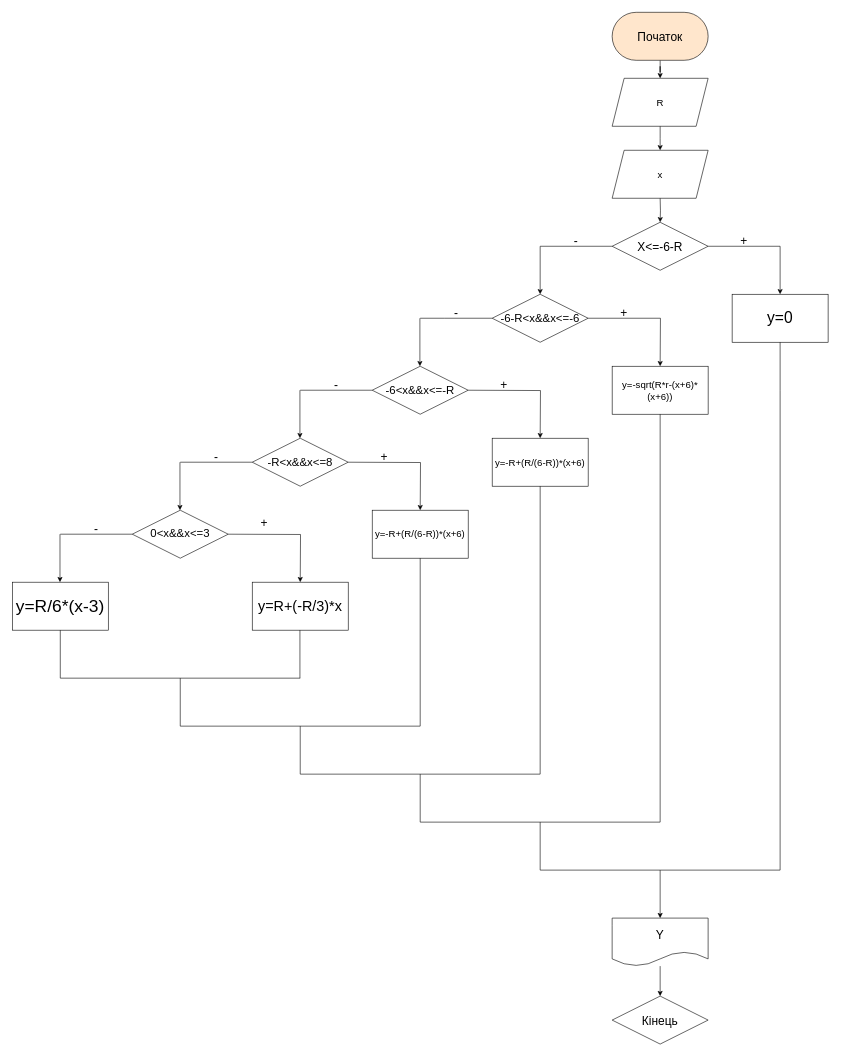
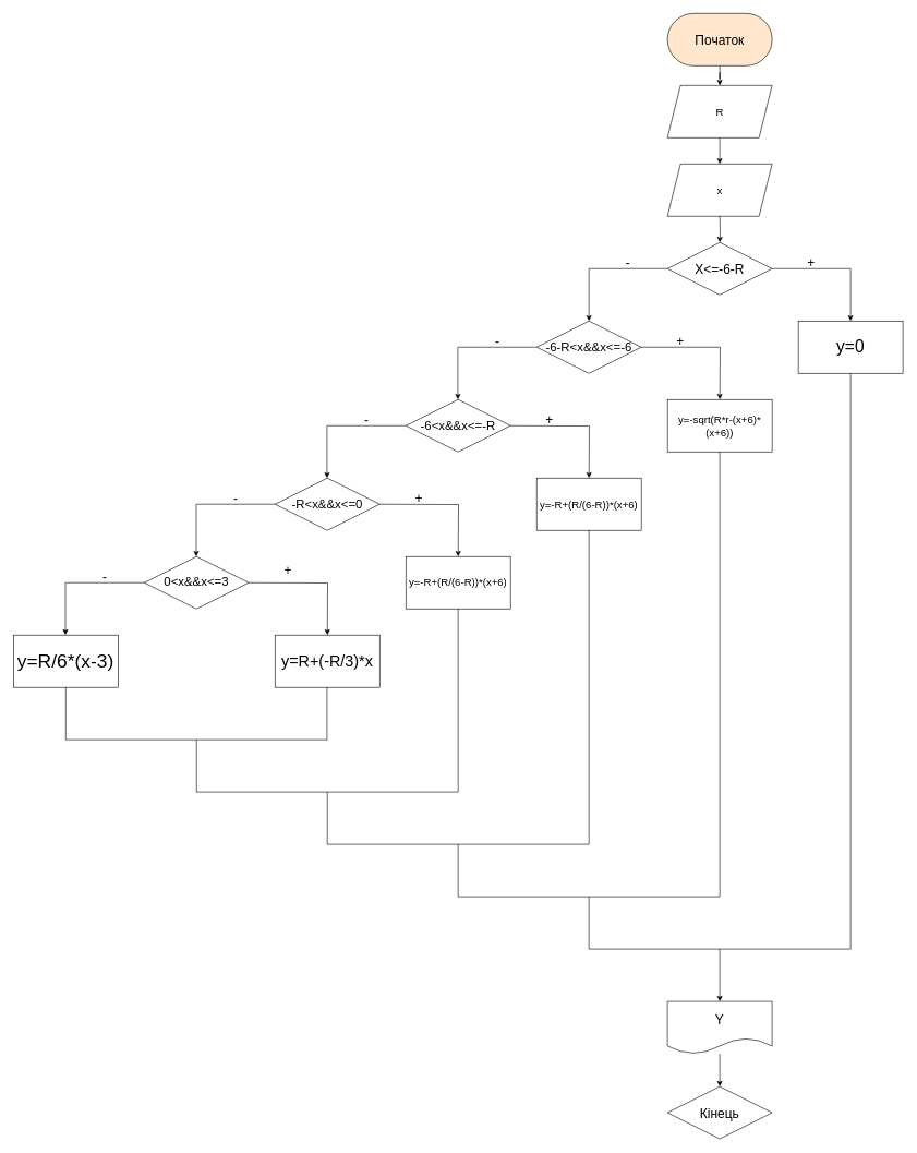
  <mxCell id="0" />
  <mxCell id="1" parent="0" />
  <mxCell id="2" value="Кінець" style="rhombus;whiteSpace=wrap;html=1;arcSize=50;fontSize=20;" parent="1" vertex="1"><mxGeometry x="1020" y="1660" width="160" height="80" as="geometry" /></mxCell>
  <mxCell id="3" value="" style="edgeStyle=orthogonalEdgeStyle;rounded=0;orthogonalLoop=1;jettySize=auto;html=1;fontFamily=Helvetica;fontSize=16;" parent="1" target="5" edge="1"><mxGeometry relative="1" as="geometry"><mxPoint x="1100" y="330" as="sourcePoint" /></mxGeometry></mxCell>
  <mxCell id="4" value="" style="edgeStyle=orthogonalEdgeStyle;rounded=0;orthogonalLoop=1;jettySize=auto;html=1;fontFamily=Helvetica;fontSize=16;" parent="1" source="5" target="8" edge="1"><mxGeometry relative="1" as="geometry" /></mxCell>
  <mxCell id="5" value="X&amp;lt;=-6-R" style="rhombus;whiteSpace=wrap;html=1;fillColor=none;fontFamily=Helvetica;fontSize=20;" parent="1" vertex="1"><mxGeometry x="1020" y="370" width="160" height="80" as="geometry" /></mxCell>
  <mxCell id="6" value="" style="edgeStyle=orthogonalEdgeStyle;rounded=0;orthogonalLoop=1;jettySize=auto;html=1;fontFamily=Helvetica;fontSize=16;" parent="1" source="7" edge="1"><mxGeometry relative="1" as="geometry"><mxPoint x="1100" y="250" as="targetPoint" /></mxGeometry></mxCell>
  <mxCell id="7" value="R" style="shape=parallelogram;perimeter=parallelogramPerimeter;whiteSpace=wrap;html=1;fixedSize=1;fillColor=none;fontFamily=Helvetica;fontSize=16;" parent="1" vertex="1"><mxGeometry x="1020" y="130" width="160" height="80" as="geometry" /></mxCell>
  <mxCell id="8" value="y=0" style="whiteSpace=wrap;html=1;fontSize=26;fillColor=none;" parent="1" vertex="1"><mxGeometry x="1220" y="490" width="160" height="80" as="geometry" /></mxCell>
  <mxCell id="9" value="+" style="text;html=1;strokeColor=none;fillColor=none;align=center;verticalAlign=middle;whiteSpace=wrap;rounded=0;fontFamily=Helvetica;fontSize=20;" parent="1" vertex="1"><mxGeometry x="1220" y="390" width="40" height="20" as="geometry" /></mxCell>
  <mxCell id="10" value="" style="endArrow=none;html=1;fontFamily=Helvetica;fontSize=20;entryX=0;entryY=0.5;entryDx=0;entryDy=0;" parent="1" edge="1"><mxGeometry width="50" height="50" relative="1" as="geometry"><mxPoint x="900" y="410" as="sourcePoint" /><mxPoint x="1020" y="410" as="targetPoint" /></mxGeometry></mxCell>
  <mxCell id="11" value="" style="endArrow=none;html=1;fontFamily=Helvetica;fontSize=20;entryX=0.5;entryY=1;entryDx=0;entryDy=0;" parent="1" target="8" edge="1"><mxGeometry width="50" height="50" relative="1" as="geometry"><mxPoint x="1300" as="sourcePoint" y="650" /><mxPoint x="1320" y="590" as="targetPoint" /></mxGeometry></mxCell>
  <mxCell id="12" value="-" style="text;html=1;strokeColor=none;fillColor=none;align=center;verticalAlign=middle;whiteSpace=wrap;rounded=0;fontFamily=Helvetica;fontSize=20;" parent="1" vertex="1"><mxGeometry x="940" y="390" width="40" height="20" as="geometry" /></mxCell>
  <mxCell id="13" value="Y" style="shape=document;whiteSpace=wrap;html=1;boundedLbl=1;fillColor=none;fontFamily=Helvetica;fontSize=20;" parent="1" vertex="1"><mxGeometry x="1020" y="1530" width="160" height="80" as="geometry" /></mxCell>
  <mxCell id="14" value="" style="edgeStyle=orthogonalEdgeStyle;rounded=0;orthogonalLoop=1;jettySize=auto;html=1;fontFamily=Helvetica;fontSize=20;" parent="1" source="15" target="7" edge="1"><mxGeometry relative="1" as="geometry" /></mxCell>
  <mxCell id="15" value="Початок" style="rounded=1;whiteSpace=wrap;html=1;arcSize=50;fontSize=20;fillColor=#ffe6cc;" parent="1" vertex="1"><mxGeometry x="1020" y="20" width="160" height="80" as="geometry" /></mxCell>
  <mxCell id="16" value="x" style="shape=parallelogram;perimeter=parallelogramPerimeter;whiteSpace=wrap;html=1;fixedSize=1;fillColor=none;fontFamily=Helvetica;fontSize=16;" vertex="1" parent="1"><mxGeometry x="1020" y="250" width="160" height="80" as="geometry" /></mxCell>
  <mxCell id="17" style="edgeStyle=orthogonalEdgeStyle;rounded=0;orthogonalLoop=1;jettySize=auto;html=1;fontSize=19;" edge="1" parent="1" source="18"><mxGeometry relative="1" as="geometry"><mxPoint x="1100" y="610" as="targetPoint" /></mxGeometry></mxCell>
  <mxCell id="18" value="-6-R&amp;lt;x&amp;amp;&amp;amp;x&amp;lt;=-6" style="rhombus;whiteSpace=wrap;html=1;fillColor=none;fontFamily=Helvetica;fontSize=19;" vertex="1" parent="1"><mxGeometry x="820" y="490" width="160" height="80" as="geometry" /></mxCell>
  <mxCell id="19" value="y=-sqrt(R*r-(x+6)*(x+6))" style="whiteSpace=wrap;html=1;fontSize=16;fillColor=none;" vertex="1" parent="1"><mxGeometry x="1020" y="610" width="160" height="80" as="geometry" /></mxCell>
  <mxCell id="20" value="" style="endArrow=none;html=1;fontSize=19;" edge="1" parent="1"><mxGeometry width="50" height="50" relative="1" as="geometry"><mxPoint x="740" y="530" as="sourcePoint" /><mxPoint x="820" y="530" as="targetPoint" /></mxGeometry></mxCell>
  <mxCell id="21" value="-6&amp;lt;x&amp;amp;&amp;amp;x&amp;lt;=-R" style="rhombus;whiteSpace=wrap;html=1;fillColor=none;fontFamily=Helvetica;fontSize=19;" vertex="1" parent="1"><mxGeometry x="620" y="610" width="160" height="80" as="geometry" /></mxCell>
  <mxCell id="22" style="edgeStyle=orthogonalEdgeStyle;rounded=0;orthogonalLoop=1;jettySize=auto;html=1;fontSize=19;" edge="1" parent="1"><mxGeometry relative="1" as="geometry"><mxPoint x="900" y="730" as="targetPoint" /><mxPoint as="sourcePoint" x="780" y="650" /></mxGeometry></mxCell>
  <mxCell id="23" value="y=-R+(R/(6-R))*(x+6)" style="whiteSpace=wrap;html=1;fontSize=16;fillColor=none;" vertex="1" parent="1"><mxGeometry x="820" y="730" width="160" height="80" as="geometry" /></mxCell>
  <mxCell id="24" value="+" style="text;html=1;strokeColor=none;fillColor=none;align=center;verticalAlign=middle;whiteSpace=wrap;rounded=0;fontFamily=Helvetica;fontSize=20;" vertex="1" parent="1"><mxGeometry x="1020" y="510" width="40" height="20" as="geometry" /></mxCell>
  <mxCell id="25" value="+" style="text;html=1;strokeColor=none;fillColor=none;align=center;verticalAlign=middle;whiteSpace=wrap;rounded=0;fontFamily=Helvetica;fontSize=20;" vertex="1" parent="1"><mxGeometry x="820" y="630" width="40" height="20" as="geometry" /></mxCell>
  <mxCell id="26" value="" style="endArrow=none;html=1;fontSize=19;" edge="1" parent="1"><mxGeometry width="50" height="50" relative="1" as="geometry"><mxPoint x="700" y="530" as="sourcePoint" /><mxPoint x="740" y="530" as="targetPoint" /></mxGeometry></mxCell>
  <mxCell id="27" value="-" style="text;html=1;strokeColor=none;fillColor=none;align=center;verticalAlign=middle;whiteSpace=wrap;rounded=0;fontFamily=Helvetica;fontSize=20;" vertex="1" parent="1"><mxGeometry x="540" y="630" width="40" height="20" as="geometry" /></mxCell>
  <mxCell id="28" value="-" style="text;html=1;strokeColor=none;fillColor=none;align=center;verticalAlign=middle;whiteSpace=wrap;rounded=0;fontFamily=Helvetica;fontSize=20;" vertex="1" parent="1"><mxGeometry x="740" y="510" width="40" height="20" as="geometry" /></mxCell>
  <mxCell id="29" value="" style="endArrow=none;html=1;fontSize=19;" edge="1" parent="1"><mxGeometry width="50" height="50" relative="1" as="geometry"><mxPoint x="500" as="sourcePoint" y="650" /><mxPoint x="620" as="targetPoint" y="650" /></mxGeometry></mxCell>
- <mxCell id="30" value="-R&amp;lt;x&amp;amp;&amp;amp;x&amp;lt;=8" style="rhombus;whiteSpace=wrap;html=1;fillColor=none;fontFamily=Helvetica;fontSize=19;" vertex="1" parent="1"><mxGeometry x="420" y="730" width="160" height="80" as="geometry" /></mxCell>
+ <mxCell id="30" value="-R&amp;lt;x&amp;amp;&amp;amp;x&amp;lt;=0" style="rhombus;whiteSpace=wrap;html=1;fillColor=none;fontFamily=Helvetica;fontSize=19;" vertex="1" parent="1"><mxGeometry x="420" y="730" width="160" height="80" as="geometry" /></mxCell>
  <mxCell id="31" style="edgeStyle=orthogonalEdgeStyle;rounded=0;orthogonalLoop=1;jettySize=auto;html=1;fontSize=19;" edge="1" parent="1"><mxGeometry relative="1" as="geometry"><mxPoint x="700" y="850" as="targetPoint" /><mxPoint x="580" y="770" as="sourcePoint" /></mxGeometry></mxCell>
  <mxCell id="32" value="y=-R+(R/(6-R))*(x+6)" style="whiteSpace=wrap;html=1;fontSize=16;fillColor=none;" vertex="1" parent="1"><mxGeometry x="620" y="850" width="160" height="80" as="geometry" /></mxCell>
  <mxCell id="33" value="+" style="text;html=1;strokeColor=none;fillColor=none;align=center;verticalAlign=middle;whiteSpace=wrap;rounded=0;fontFamily=Helvetica;fontSize=20;" vertex="1" parent="1"><mxGeometry x="620" y="750" width="40" height="20" as="geometry" /></mxCell>
  <mxCell id="34" value="" style="endArrow=none;html=1;fontSize=19;" edge="1" parent="1"><mxGeometry width="50" height="50" relative="1" as="geometry"><mxPoint x="300" y="770" as="sourcePoint" /><mxPoint x="420" y="770" as="targetPoint" /></mxGeometry></mxCell>
  <mxCell id="35" value="0&amp;lt;x&amp;amp;&amp;amp;x&amp;lt;=3" style="rhombus;whiteSpace=wrap;html=1;fillColor=none;fontFamily=Helvetica;fontSize=19;" vertex="1" parent="1"><mxGeometry x="220" y="850" width="160" height="80" as="geometry" /></mxCell>
  <mxCell id="36" style="edgeStyle=orthogonalEdgeStyle;rounded=0;orthogonalLoop=1;jettySize=auto;html=1;fontSize=19;" edge="1" parent="1"><mxGeometry relative="1" as="geometry"><mxPoint x="500" y="970" as="targetPoint" /><mxPoint x="380" y="890" as="sourcePoint" /></mxGeometry></mxCell>
  <mxCell id="37" value="y=R/6*(x-3)" style="whiteSpace=wrap;html=1;fontSize=29;fillColor=none;" vertex="1" parent="1"><mxGeometry x="20" y="970" width="160" height="80" as="geometry" /></mxCell>
  <mxCell id="38" value="+" style="text;html=1;strokeColor=none;fillColor=none;align=center;verticalAlign=middle;whiteSpace=wrap;rounded=0;fontFamily=Helvetica;fontSize=20;" vertex="1" parent="1"><mxGeometry x="420" y="860" width="40" height="20" as="geometry" /></mxCell>
  <mxCell id="39" value="-" style="text;html=1;strokeColor=none;fillColor=none;align=center;verticalAlign=middle;whiteSpace=wrap;rounded=0;fontFamily=Helvetica;fontSize=20;" vertex="1" parent="1"><mxGeometry x="340" y="750" width="40" height="20" as="geometry" /></mxCell>
  <mxCell id="40" value="" style="endArrow=none;html=1;fontSize=19;" edge="1" parent="1"><mxGeometry width="50" height="50" relative="1" as="geometry"><mxPoint x="100" y="890" as="sourcePoint" /><mxPoint x="220" y="890" as="targetPoint" /></mxGeometry></mxCell>
  <mxCell id="41" value="y=R+(-R/3)*x" style="whiteSpace=wrap;html=1;fontSize=24;fillColor=none;" vertex="1" parent="1"><mxGeometry x="420" y="970" width="160" height="80" as="geometry" /></mxCell>
  <mxCell id="42" value="-" style="text;html=1;strokeColor=none;fillColor=none;align=center;verticalAlign=middle;whiteSpace=wrap;rounded=0;fontFamily=Helvetica;fontSize=20;" vertex="1" parent="1"><mxGeometry x="140" y="870" width="40" height="20" as="geometry" /></mxCell>
  <mxCell id="43" value="" style="endArrow=classic;html=1;fontSize=19;" edge="1" parent="1" target="18"><mxGeometry width="50" height="50" relative="1" as="geometry"><mxPoint x="900" y="410" as="sourcePoint" /><mxPoint x="950" y="360" as="targetPoint" /></mxGeometry></mxCell>
  <mxCell id="44" value="" style="endArrow=classic;html=1;fontSize=19;" edge="1" parent="1"><mxGeometry width="50" height="50" relative="1" as="geometry"><mxPoint x="699.5" y="530" as="sourcePoint" /><mxPoint x="699.5" y="610" as="targetPoint" /></mxGeometry></mxCell>
  <mxCell id="45" value="" style="endArrow=classic;html=1;fontSize=19;" edge="1" parent="1"><mxGeometry width="50" height="50" relative="1" as="geometry"><mxPoint x="499.5" as="sourcePoint" y="650" /><mxPoint x="499.5" y="730" as="targetPoint" /></mxGeometry></mxCell>
  <mxCell id="46" value="" style="endArrow=classic;html=1;fontSize=19;" edge="1" parent="1"><mxGeometry width="50" height="50" relative="1" as="geometry"><mxPoint x="299.5" y="770" as="sourcePoint" /><mxPoint x="299.5" y="850" as="targetPoint" /></mxGeometry></mxCell>
  <mxCell id="47" value="" style="endArrow=classic;html=1;fontSize=19;" edge="1" parent="1"><mxGeometry width="50" height="50" relative="1" as="geometry"><mxPoint x="99.5" y="890" as="sourcePoint" /><mxPoint x="99.5" y="970" as="targetPoint" /></mxGeometry></mxCell>
  <mxCell id="48" value="" style="endArrow=none;html=1;fontFamily=Helvetica;fontSize=19;fontColor=#000000;align=center;strokeColor=#000000;" edge="1" parent="1"><mxGeometry width="50" height="50" relative="1" as="geometry"><mxPoint x="100" y="1130" as="sourcePoint" /><mxPoint x="100" y="1050" as="targetPoint" /></mxGeometry></mxCell>
  <mxCell id="49" value="" style="endArrow=none;html=1;fontSize=19;" edge="1" parent="1"><mxGeometry width="50" height="50" relative="1" as="geometry"><mxPoint x="499.5" y="1130" as="sourcePoint" /><mxPoint x="499.5" y="1050" as="targetPoint" /></mxGeometry></mxCell>
  <mxCell id="50" value="" style="endArrow=none;html=1;fontSize=19;" edge="1" parent="1"><mxGeometry width="50" height="50" relative="1" as="geometry"><mxPoint x="100" y="1130" as="sourcePoint" /><mxPoint x="500" y="1130" as="targetPoint" /></mxGeometry></mxCell>
  <mxCell id="51" value="" style="endArrow=none;html=1;fontSize=19;" edge="1" parent="1"><mxGeometry width="50" height="50" relative="1" as="geometry"><mxPoint x="300" y="1210" as="sourcePoint" /><mxPoint x="300" y="1130" as="targetPoint" /></mxGeometry></mxCell>
  <mxCell id="52" value="" style="endArrow=none;html=1;fontSize=19;" edge="1" parent="1"><mxGeometry width="50" height="50" relative="1" as="geometry"><mxPoint x="700" y="1210" as="sourcePoint" /><mxPoint x="700" y="930" as="targetPoint" /></mxGeometry></mxCell>
  <mxCell id="53" value="" style="endArrow=none;html=1;fontSize=19;" edge="1" parent="1"><mxGeometry width="50" height="50" relative="1" as="geometry"><mxPoint x="300" y="1210" as="sourcePoint" /><mxPoint x="700" y="1210" as="targetPoint" /></mxGeometry></mxCell>
  <mxCell id="54" value="" style="endArrow=none;html=1;fontFamily=Helvetica;fontSize=19;fontColor=#000000;align=center;strokeColor=#000000;" edge="1" parent="1"><mxGeometry width="50" height="50" relative="1" as="geometry"><mxPoint x="500" y="1290" as="sourcePoint" /><mxPoint x="500" y="1210" as="targetPoint" /></mxGeometry></mxCell>
  <mxCell id="55" value="" style="endArrow=none;html=1;fontSize=19;" edge="1" parent="1"><mxGeometry width="50" height="50" relative="1" as="geometry"><mxPoint x="900" y="1290" as="sourcePoint" /><mxPoint x="900" y="810" as="targetPoint" /></mxGeometry></mxCell>
  <mxCell id="56" value="" style="endArrow=none;html=1;fontSize=19;" edge="1" parent="1"><mxGeometry width="50" height="50" relative="1" as="geometry"><mxPoint x="500" y="1290" as="sourcePoint" /><mxPoint x="900" y="1290" as="targetPoint" /></mxGeometry></mxCell>
  <mxCell id="57" value="" style="endArrow=none;html=1;fontSize=19;" edge="1" parent="1"><mxGeometry width="50" height="50" relative="1" as="geometry"><mxPoint x="1100" y="1370" as="sourcePoint" /><mxPoint x="1100" y="690" as="targetPoint" /></mxGeometry></mxCell>
  <mxCell id="58" value="" style="endArrow=none;html=1;fontSize=19;" edge="1" parent="1"><mxGeometry width="50" height="50" relative="1" as="geometry"><mxPoint x="700" y="1370" as="sourcePoint" /><mxPoint x="700" y="1290" as="targetPoint" /></mxGeometry></mxCell>
  <mxCell id="59" value="" style="endArrow=none;html=1;fontSize=19;" edge="1" parent="1"><mxGeometry width="50" height="50" relative="1" as="geometry"><mxPoint x="700" y="1370" as="sourcePoint" /><mxPoint x="1100" y="1370" as="targetPoint" /></mxGeometry></mxCell>
  <mxCell id="60" value="" style="endArrow=none;html=1;fontSize=19;" edge="1" parent="1"><mxGeometry width="50" height="50" relative="1" as="geometry"><mxPoint x="900" y="1450" as="sourcePoint" /><mxPoint x="900" y="1370" as="targetPoint" /></mxGeometry></mxCell>
  <mxCell id="61" value="" style="endArrow=none;html=1;fontSize=19;" edge="1" parent="1"><mxGeometry width="50" height="50" relative="1" as="geometry"><mxPoint x="900" y="1450" as="sourcePoint" /><mxPoint x="1100" y="1450" as="targetPoint" /></mxGeometry></mxCell>
  <mxCell id="62" value="" style="endArrow=none;html=1;fontSize=19;" edge="1" parent="1"><mxGeometry width="50" height="50" relative="1" as="geometry"><mxPoint x="1300" y="1450" as="sourcePoint" /><mxPoint x="1300" as="targetPoint" y="650" /></mxGeometry></mxCell>
  <mxCell id="63" value="" style="endArrow=none;html=1;fontSize=19;" edge="1" parent="1"><mxGeometry width="50" height="50" relative="1" as="geometry"><mxPoint x="1100" y="1450" as="sourcePoint" /><mxPoint x="1300" y="1450" as="targetPoint" /></mxGeometry></mxCell>
  <mxCell id="64" value="" style="endArrow=classic;html=1;fontSize=19;entryX=0.5;entryY=0;entryDx=0;entryDy=0;" edge="1" parent="1" target="13"><mxGeometry width="50" height="50" relative="1" as="geometry"><mxPoint x="1100" y="1450" as="sourcePoint" /><mxPoint x="1100" y="1450" as="targetPoint" /></mxGeometry></mxCell>
  <mxCell id="65" value="" style="endArrow=classic;html=1;fontSize=19;entryX=0.5;entryY=0;entryDx=0;entryDy=0;" edge="1" parent="1" target="2"><mxGeometry width="50" height="50" relative="1" as="geometry"><mxPoint x="1100" y="1610" as="sourcePoint" /><mxPoint x="1150" y="1560" as="targetPoint" /></mxGeometry></mxCell>
